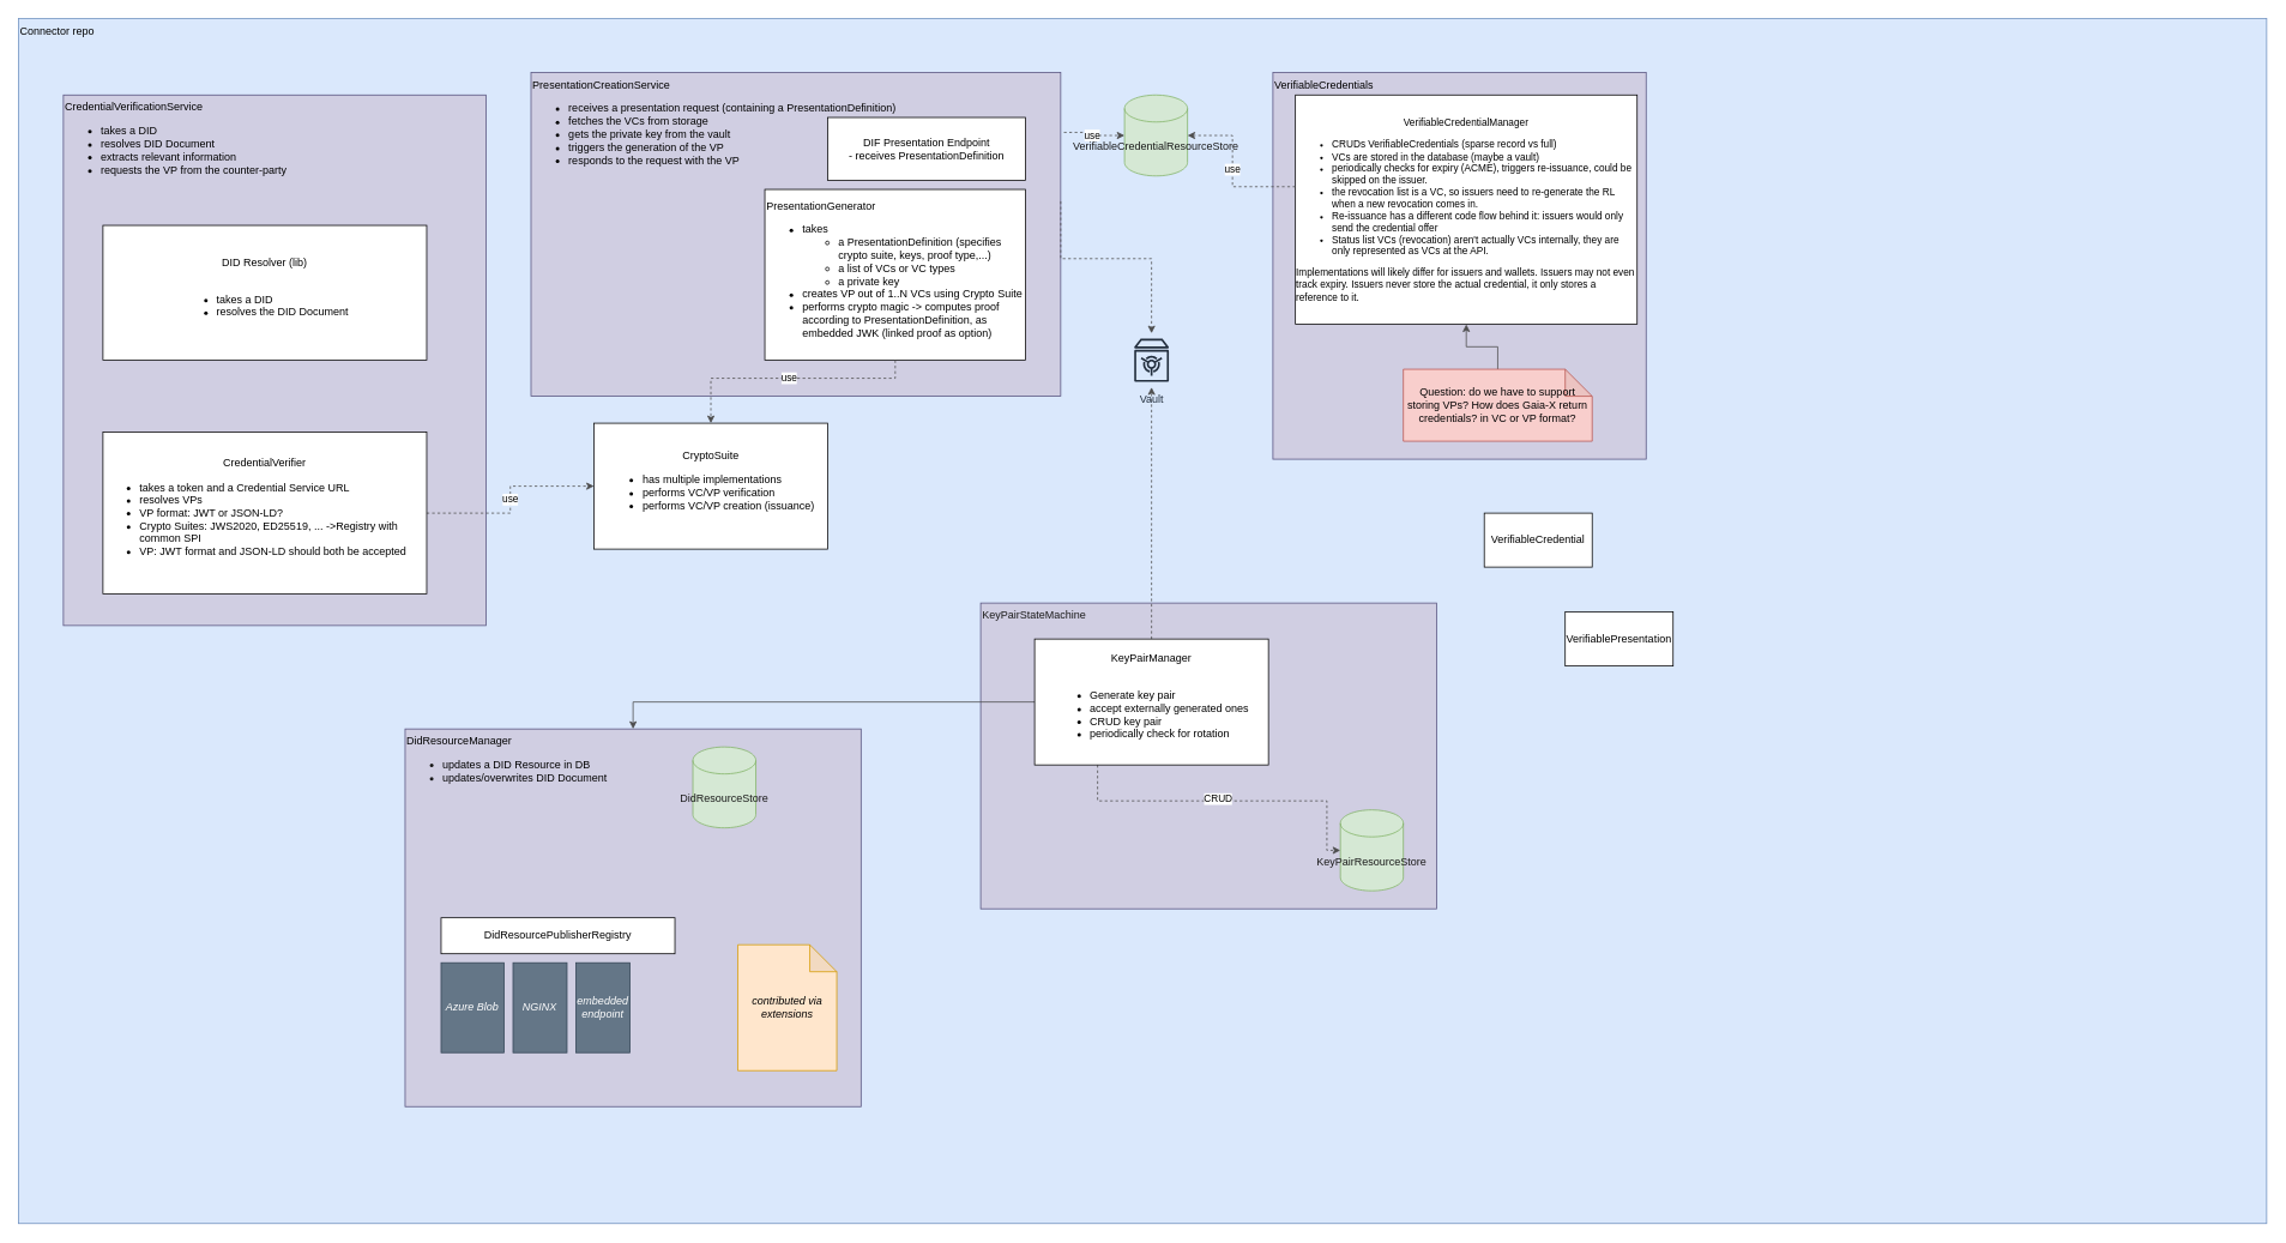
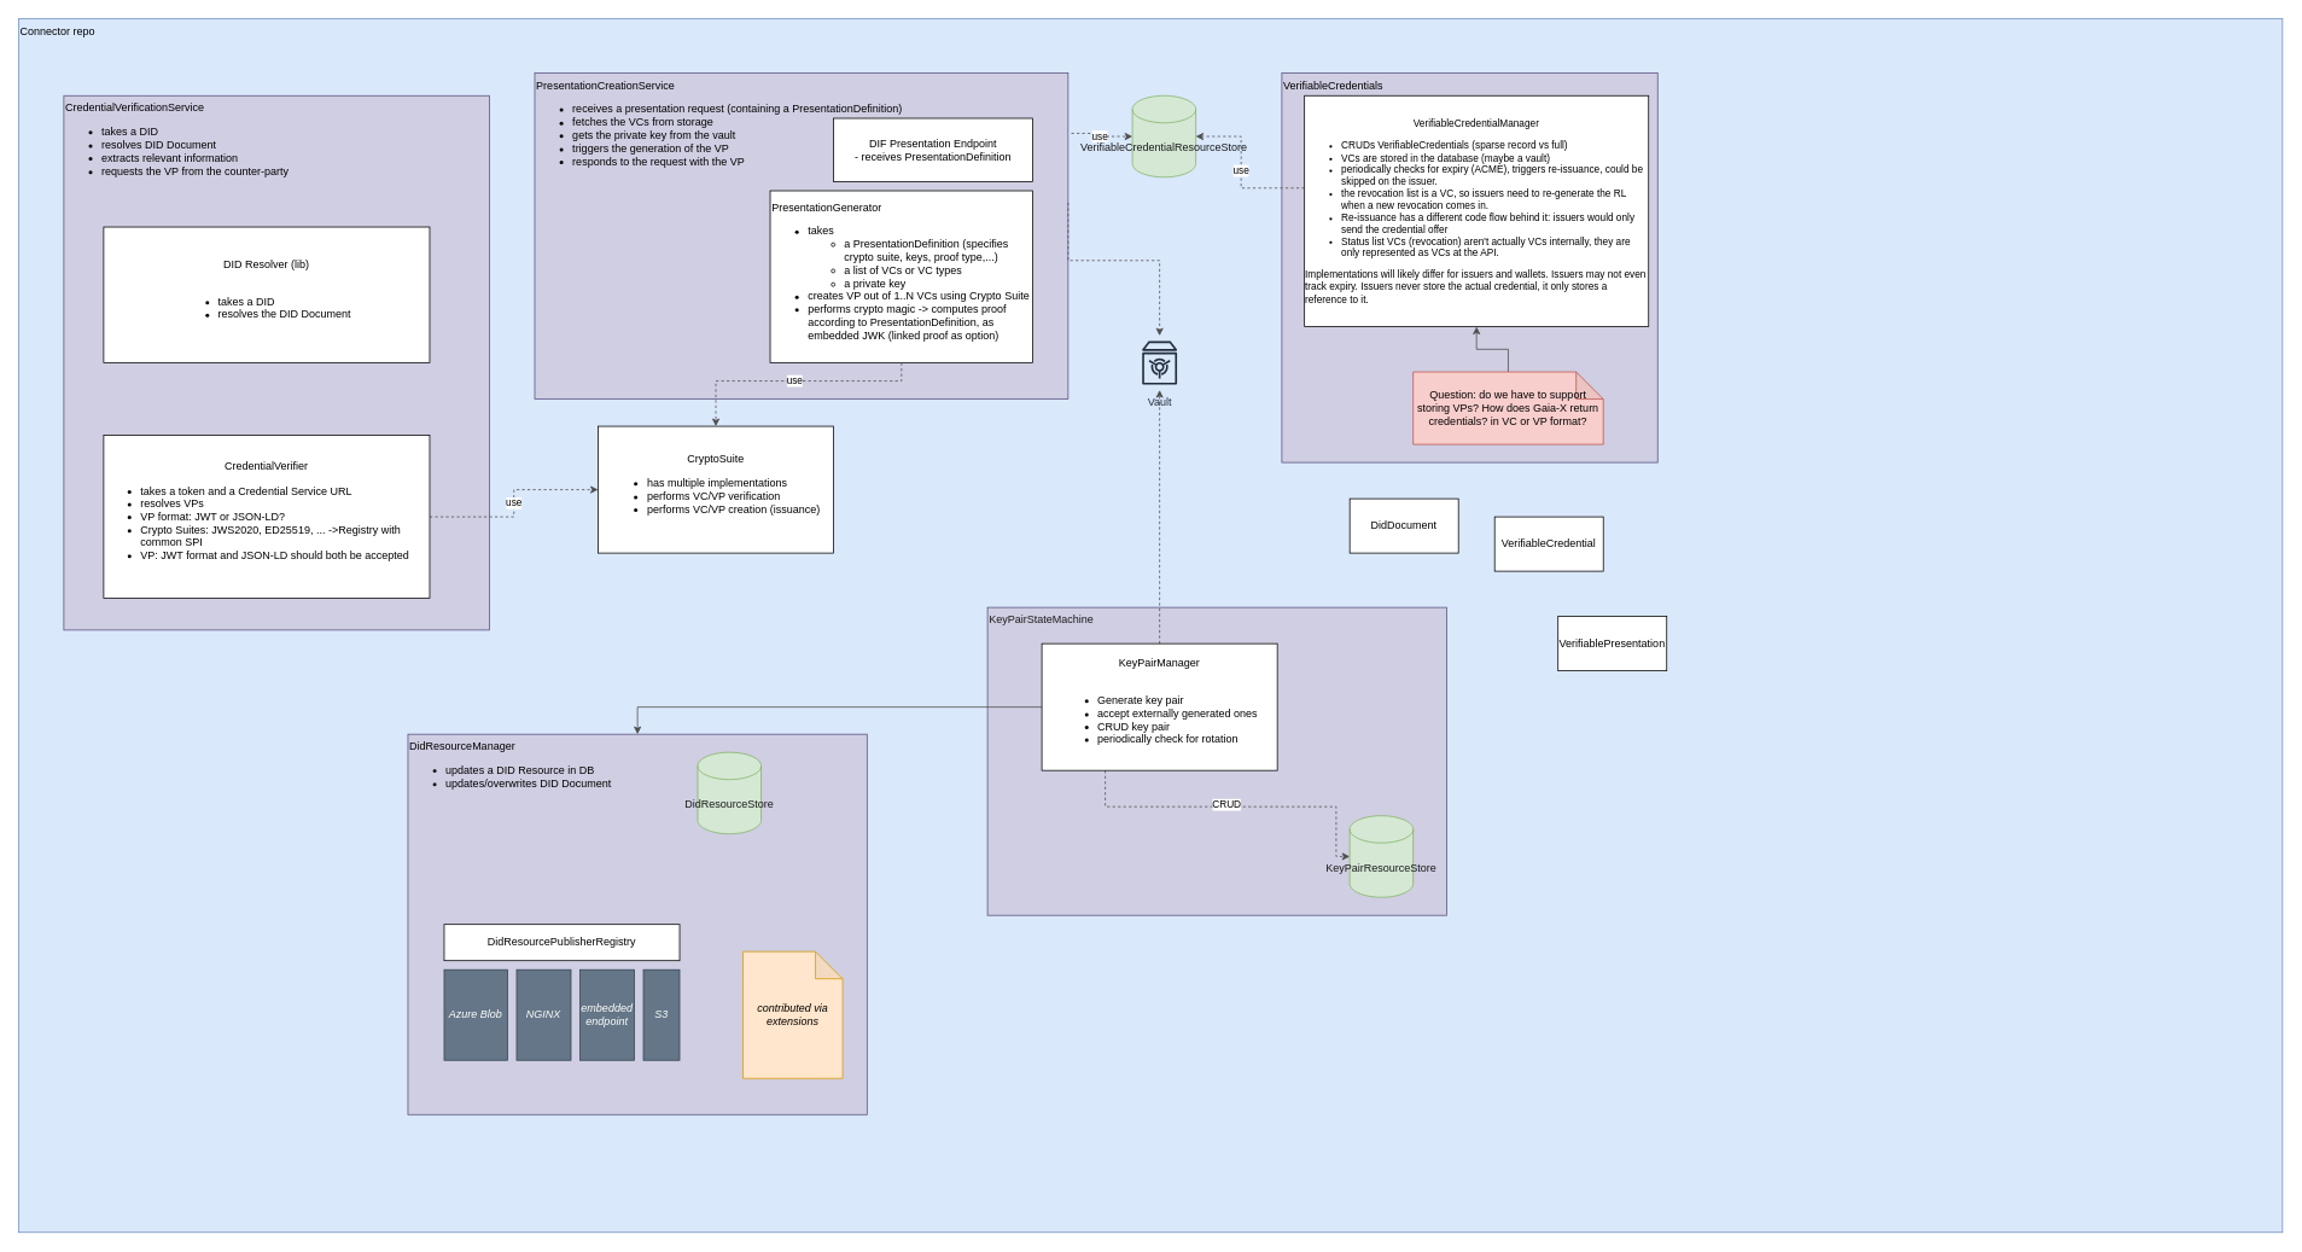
  <mxCell id="0" />
  <mxCell id="1" parent="0" />
  <mxCell id="2" value="Connector repo" style="rounded=0;whiteSpace=wrap;html=1;fillColor=#dae8fc;strokeColor=#6c8ebf;align=left;verticalAlign=top;" parent="1" vertex="1"><mxGeometry x="20" y="20" width="2500" height="1340" as="geometry" /></mxCell>
  <mxCell id="3" value="&lt;font color=&quot;#000000&quot;&gt;&lt;span style=&quot;text-align: center;&quot;&gt;DidResourceManager&lt;/span&gt;&lt;br style=&quot;text-align: center;&quot;&gt;&lt;/font&gt;&lt;ul style=&quot;text-align: center;&quot;&gt;&lt;li style=&quot;text-align: left;&quot;&gt;&lt;font color=&quot;#000000&quot;&gt;updates a DID Resource in DB&lt;/font&gt;&lt;/li&gt;&lt;li style=&quot;text-align: left;&quot;&gt;&lt;font color=&quot;#000000&quot;&gt;updates/overwrites DID Document&lt;/font&gt;&lt;/li&gt;&lt;/ul&gt;" style="rounded=0;whiteSpace=wrap;html=1;fillColor=#d0cee2;strokeColor=#56517e;align=left;verticalAlign=top;fontColor=#1A1A1A;" vertex="1" parent="1"><mxGeometry x="450" y="810" width="507" height="420" as="geometry" /></mxCell>
  <mxCell id="4" value="PresentationCreationService&lt;br&gt;&lt;ul&gt;&lt;li&gt;receives a presentation request (containing a PresentationDefinition)&lt;/li&gt;&lt;li&gt;fetches the VCs from storage&lt;/li&gt;&lt;li&gt;gets the private key from the vault&amp;nbsp;&lt;/li&gt;&lt;li&gt;triggers the generation of the VP&lt;/li&gt;&lt;li&gt;responds to the request with the VP&lt;/li&gt;&lt;/ul&gt;" style="rounded=0;whiteSpace=wrap;html=1;fillColor=#d0cee2;strokeColor=#56517e;align=left;verticalAlign=top;fontColor=#000000;" parent="1" vertex="1"><mxGeometry x="590" y="80" width="589" height="360" as="geometry" /></mxCell>
  <mxCell id="5" value="VerifiableCredentials" style="rounded=0;whiteSpace=wrap;html=1;fillColor=#d0cee2;strokeColor=#56517e;align=left;verticalAlign=top;fontColor=#000000;" parent="1" vertex="1"><mxGeometry x="1415" y="80" width="415" height="430" as="geometry" /></mxCell>
  <mxCell id="6" value="KeyPairStateMachine" style="rounded=0;whiteSpace=wrap;html=1;fillColor=#d0cee2;strokeColor=#56517e;align=left;verticalAlign=top;fontColor=#1A1A1A;" parent="1" vertex="1"><mxGeometry x="1090" y="670" width="507" height="340" as="geometry" /></mxCell>
  <mxCell id="7" value="&lt;span style=&quot;color: rgb(0, 0, 0); background-color: initial;&quot;&gt;CredentialVerificationService&lt;/span&gt;&lt;br style=&quot;color: rgb(0, 0, 0); background-color: initial; border-color: var(--border-color);&quot;&gt;&lt;div style=&quot;color: rgb(0, 0, 0); background-color: initial; border-color: var(--border-color);&quot;&gt;&lt;ul style=&quot;border-color: var(--border-color);&quot;&gt;&lt;li style=&quot;border-color: var(--border-color);&quot;&gt;takes a DID&amp;nbsp;&lt;/li&gt;&lt;li style=&quot;border-color: var(--border-color);&quot;&gt;resolves DID Document&lt;/li&gt;&lt;li style=&quot;border-color: var(--border-color);&quot;&gt;extracts relevant information&lt;/li&gt;&lt;li style=&quot;border-color: var(--border-color);&quot;&gt;requests the VP from the counter-party&lt;/li&gt;&lt;/ul&gt;&lt;/div&gt;" style="rounded=0;whiteSpace=wrap;html=1;fillColor=#d0cee2;strokeColor=#56517e;align=left;verticalAlign=top;fontColor=#1A1A1A;" parent="1" vertex="1"><mxGeometry x="70" y="105" width="470" height="590" as="geometry" /></mxCell>
  <mxCell id="8" value="DID Resolver (lib)&lt;br style=&quot;border-color: var(--border-color);&quot;&gt;&lt;br style=&quot;border-color: var(--border-color);&quot;&gt;&lt;div style=&quot;border-color: var(--border-color); text-align: left;&quot;&gt;&lt;ul style=&quot;border-color: var(--border-color);&quot;&gt;&lt;li style=&quot;border-color: var(--border-color);&quot;&gt;takes a DID&lt;/li&gt;&lt;li style=&quot;border-color: var(--border-color);&quot;&gt;resolves the DID Document&lt;/li&gt;&lt;/ul&gt;&lt;/div&gt;" style="rounded=0;whiteSpace=wrap;html=1;" parent="1" vertex="1"><mxGeometry x="114" y="250" width="360" height="150" as="geometry" /></mxCell>
  <mxCell id="9" value="VerifiableCredential" style="rounded=0;whiteSpace=wrap;html=1;" parent="1" vertex="1"><mxGeometry x="1650" y="570" width="120" height="60" as="geometry" /></mxCell>
- <mxCell id="10" value="VerifiablePresentation" style="rounded=0;whiteSpace=wrap;html=1;" parent="1" vertex="1"><mxGeometry x="1740" y="680" width="120" height="60" as="geometry" /></mxCell>
+ <mxCell id="10" value="VerifiablePresentation" style="rounded=0;whiteSpace=wrap;html=1;" parent="1" vertex="1"><mxGeometry x="1720" y="680" width="120" height="60" as="geometry" /></mxCell>
  <mxCell id="11" value="VerifiableCredentialManager&lt;br style=&quot;font-size: 11px;&quot;&gt;&lt;ul style=&quot;font-size: 11px;&quot;&gt;&lt;li style=&quot;text-align: left; font-size: 11px;&quot;&gt;CRUDs VerifiableCredentials (sparse record vs full)&lt;/li&gt;&lt;li style=&quot;text-align: left; font-size: 11px;&quot;&gt;VCs are stored in the database (maybe a vault)&lt;/li&gt;&lt;li style=&quot;text-align: left; font-size: 11px;&quot;&gt;periodically checks for expiry (ACME), triggers re-issuance, could be skipped on the issuer.&amp;nbsp;&lt;/li&gt;&lt;li style=&quot;text-align: left; font-size: 11px;&quot;&gt;the revocation list is a VC, so issuers need to re-generate the RL when a new revocation comes in.&amp;nbsp;&lt;/li&gt;&lt;li style=&quot;text-align: left; font-size: 11px;&quot;&gt;Re-issuance has a different code flow behind it: issuers would only send the credential offer&lt;/li&gt;&lt;li style=&quot;text-align: left; font-size: 11px;&quot;&gt;Status list VCs (revocation) aren't actually VCs internally, they are only represented as VCs at the API.&lt;/li&gt;&lt;/ul&gt;&lt;div style=&quot;text-align: left; font-size: 11px;&quot;&gt;Implementations will likely differ for issuers and wallets. Issuers may not even track expiry. Issuers never store the actual credential, it only stores a reference to it.&lt;/div&gt;" style="rounded=0;whiteSpace=wrap;html=1;fontSize=11;" parent="1" vertex="1"><mxGeometry x="1440" y="105" width="380" height="255" as="geometry" /></mxCell>
  <mxCell id="12" style="edgeStyle=orthogonalEdgeStyle;rounded=0;orthogonalLoop=1;jettySize=auto;html=1;strokeColor=#4D4D4D;" parent="1" source="13" target="11" edge="1"><mxGeometry relative="1" as="geometry" /></mxCell>
  <mxCell id="13" value="Question: do we have to support storing VPs? How does Gaia-X return credentials? in VC or VP format?" style="shape=note;whiteSpace=wrap;html=1;backgroundOutline=1;darkOpacity=0.05;fillColor=#f8cecc;strokeColor=#b85450;fontColor=#000000;" parent="1" vertex="1"><mxGeometry x="1560" y="410" width="210" height="80" as="geometry" /></mxCell>
  <mxCell id="14" style="edgeStyle=orthogonalEdgeStyle;rounded=0;orthogonalLoop=1;jettySize=auto;html=1;dashed=1;strokeColor=#4D4D4D;" parent="1" source="18" target="19" edge="1"><mxGeometry relative="1" as="geometry" /></mxCell>
  <mxCell id="15" style="edgeStyle=orthogonalEdgeStyle;rounded=0;orthogonalLoop=1;jettySize=auto;html=1;entryX=0.5;entryY=0;entryDx=0;entryDy=0;exitX=0;exitY=0.5;exitDx=0;exitDy=0;strokeColor=#4D4D4D;" parent="1" source="18" target="3" edge="1"><mxGeometry relative="1" as="geometry"><mxPoint x="740" y="840" as="targetPoint" /></mxGeometry></mxCell>
  <mxCell id="16" style="edgeStyle=orthogonalEdgeStyle;rounded=0;orthogonalLoop=1;jettySize=auto;html=1;dashed=1;strokeColor=#4D4D4D;" parent="1" source="18" target="31" edge="1"><mxGeometry relative="1" as="geometry"><Array as="points"><mxPoint x="1220" y="890" /><mxPoint x="1475" y="890" /></Array></mxGeometry></mxCell>
  <mxCell id="17" value="CRUD" style="edgeLabel;html=1;align=center;verticalAlign=middle;resizable=0;points=[];" parent="16" vertex="1" connectable="0"><mxGeometry x="-0.054" y="3" relative="1" as="geometry"><mxPoint as="offset" /></mxGeometry></mxCell>
  <mxCell id="18" value="KeyPairManager&lt;br&gt;&lt;br&gt;&lt;ul&gt;&lt;li style=&quot;text-align: left;&quot;&gt;Generate key pair&lt;/li&gt;&lt;li style=&quot;text-align: left;&quot;&gt;accept externally generated ones&lt;/li&gt;&lt;li style=&quot;text-align: left;&quot;&gt;CRUD key pair&lt;/li&gt;&lt;li style=&quot;text-align: left;&quot;&gt;periodically check for rotation&lt;/li&gt;&lt;/ul&gt;" style="rounded=0;whiteSpace=wrap;html=1;" parent="1" vertex="1"><mxGeometry x="1150" y="710" width="260" height="140" as="geometry" /></mxCell>
  <mxCell id="19" value="Vault" style="sketch=0;outlineConnect=0;fontColor=#232F3E;gradientColor=none;strokeColor=#232F3E;fillColor=none;dashed=0;verticalLabelPosition=bottom;verticalAlign=top;align=center;html=1;fontSize=12;fontStyle=0;aspect=fixed;shape=mxgraph.aws4.resourceIcon;resIcon=mxgraph.aws4.vault;" parent="1" vertex="1"><mxGeometry x="1250" y="370" width="60" height="60" as="geometry" /></mxCell>
  <mxCell id="20" value="Azure Blob" style="rounded=0;whiteSpace=wrap;html=1;fillColor=#647687;fontColor=#ffffff;strokeColor=#314354;fontStyle=2" parent="1" vertex="1"><mxGeometry x="490" y="1070" width="70" height="100" as="geometry" /></mxCell>
  <mxCell id="21" value="NGINX" style="rounded=0;whiteSpace=wrap;html=1;fillColor=#647687;fontColor=#ffffff;strokeColor=#314354;fontStyle=2" parent="1" vertex="1"><mxGeometry x="570" y="1070" width="60" height="100" as="geometry" /></mxCell>
+ <mxCell id="22" value="S3" style="rounded=0;whiteSpace=wrap;html=1;fillColor=#647687;fontColor=#ffffff;strokeColor=#314354;fontStyle=2" parent="1" vertex="1"><mxGeometry x="710" y="1070" width="40" height="100" as="geometry" /></mxCell>
  <mxCell id="23" value="DidResourcePublisherRegistry" style="rounded=0;whiteSpace=wrap;html=1;" parent="1" vertex="1"><mxGeometry x="490" y="1020" width="260" height="40" as="geometry" /></mxCell>
  <mxCell id="24" value="embedded endpoint" style="rounded=0;whiteSpace=wrap;html=1;fillColor=#647687;fontColor=#ffffff;strokeColor=#314354;fontStyle=2" parent="1" vertex="1"><mxGeometry x="640" y="1070" width="60" height="100" as="geometry" /></mxCell>
  <mxCell id="25" value="contributed via extensions" style="shape=note;whiteSpace=wrap;html=1;backgroundOutline=1;darkOpacity=0.05;fontStyle=2;fillColor=#ffe6cc;strokeColor=#d79b00;fontColor=#000000;" parent="1" vertex="1"><mxGeometry x="820" y="1050" width="110" height="140" as="geometry" /></mxCell>
  <mxCell id="26" value="use" style="edgeStyle=orthogonalEdgeStyle;rounded=0;orthogonalLoop=1;jettySize=auto;html=1;entryX=0;entryY=0.5;entryDx=0;entryDy=0;entryPerimeter=0;dashed=1;strokeColor=#4D4D4D;exitX=1.006;exitY=0.185;exitDx=0;exitDy=0;exitPerimeter=0;" parent="1" source="4" target="30" edge="1"><mxGeometry relative="1" as="geometry" /></mxCell>
  <mxCell id="27" style="edgeStyle=orthogonalEdgeStyle;rounded=0;orthogonalLoop=1;jettySize=auto;html=1;dashed=1;strokeColor=#4D4D4D;exitX=1;exitY=0.398;exitDx=0;exitDy=0;exitPerimeter=0;" parent="1" source="4" target="19" edge="1"><mxGeometry relative="1" as="geometry"><Array as="points"><mxPoint x="1280" y="287" /></Array></mxGeometry></mxCell>
  <mxCell id="28" value="PresentationGenerator&lt;br&gt;&lt;ul&gt;&lt;li style=&quot;&quot;&gt;takes&amp;nbsp;&lt;/li&gt;&lt;ul&gt;&lt;li style=&quot;&quot;&gt;a PresentationDefinition (specifies crypto suite, keys, proof type,...)&lt;/li&gt;&lt;li style=&quot;&quot;&gt;a list of VCs or VC types&lt;/li&gt;&lt;li style=&quot;&quot;&gt;a private key&lt;/li&gt;&lt;/ul&gt;&lt;li style=&quot;&quot;&gt;creates VP out of 1..N VCs using Crypto Suite&lt;/li&gt;&lt;li style=&quot;&quot;&gt;performs crypto magic -&amp;gt; computes proof according to PresentationDefinition, as embedded JWK (linked proof as option)&lt;/li&gt;&lt;/ul&gt;" style="rounded=0;whiteSpace=wrap;html=1;align=left;" parent="1" vertex="1"><mxGeometry x="850" y="210" width="290" height="190" as="geometry" /></mxCell>
  <mxCell id="29" value="CryptoSuite&lt;br&gt;&lt;ul&gt;&lt;li style=&quot;text-align: left;&quot;&gt;has multiple implementations&lt;/li&gt;&lt;li style=&quot;text-align: left;&quot;&gt;performs VC/VP verification&lt;/li&gt;&lt;li style=&quot;text-align: left;&quot;&gt;performs VC/VP creation (issuance)&lt;/li&gt;&lt;/ul&gt;" style="rounded=0;whiteSpace=wrap;html=1;" parent="1" vertex="1"><mxGeometry x="660" y="470" width="260" height="140" as="geometry" /></mxCell>
  <mxCell id="30" value="VerifiableCredentialResourceStore" style="shape=cylinder3;whiteSpace=wrap;html=1;boundedLbl=1;backgroundOutline=1;size=15;fillColor=#d5e8d4;strokeColor=#82b366;fontColor=#1A1A1A;" parent="1" vertex="1"><mxGeometry x="1250" y="105" width="70" height="90" as="geometry" /></mxCell>
  <mxCell id="31" value="KeyPairResourceStore" style="shape=cylinder3;whiteSpace=wrap;html=1;boundedLbl=1;backgroundOutline=1;size=15;fillColor=#d5e8d4;strokeColor=#82b366;fontColor=#1A1A1A;" parent="1" vertex="1"><mxGeometry x="1490" y="900" width="70" height="90" as="geometry" /></mxCell>
  <mxCell id="32" value="use" style="edgeStyle=orthogonalEdgeStyle;rounded=0;orthogonalLoop=1;jettySize=auto;html=1;entryX=0;entryY=0.5;entryDx=0;entryDy=0;dashed=1;strokeColor=#4D4D4D;" parent="1" source="33" target="29" edge="1"><mxGeometry relative="1" as="geometry" /></mxCell>
  <mxCell id="33" value="&lt;div style=&quot;border-color: var(--border-color);&quot;&gt;&lt;span style=&quot;background-color: initial;&quot;&gt;CredentialVerifier&lt;/span&gt;&lt;br style=&quot;background-color: initial; border-color: var(--border-color); text-align: center;&quot;&gt;&lt;div style=&quot;background-color: initial; border-color: var(--border-color);&quot;&gt;&lt;ul style=&quot;border-color: var(--border-color);&quot;&gt;&lt;li style=&quot;text-align: left; border-color: var(--border-color);&quot;&gt;&lt;span style=&quot;border-color: var(--border-color); background-color: initial;&quot;&gt;takes a token and a Credential Service URL&lt;/span&gt;&lt;/li&gt;&lt;li style=&quot;text-align: left; border-color: var(--border-color);&quot;&gt;&lt;span style=&quot;border-color: var(--border-color); background-color: initial;&quot;&gt;resolves VPs&lt;/span&gt;&lt;/li&gt;&lt;li style=&quot;text-align: left; border-color: var(--border-color);&quot;&gt;&lt;span style=&quot;border-color: var(--border-color); background-color: initial;&quot;&gt;VP format: JWT or JSON-LD?&lt;/span&gt;&lt;/li&gt;&lt;li style=&quot;text-align: left; border-color: var(--border-color);&quot;&gt;&lt;span style=&quot;border-color: var(--border-color); background-color: initial;&quot;&gt;Crypto Suites: JWS2020, ED25519, ... -&amp;gt;&lt;/span&gt;Registry with common SPI&lt;/li&gt;&lt;li style=&quot;text-align: left; border-color: var(--border-color);&quot;&gt;VP: JWT format and JSON-LD should both be accepted&lt;/li&gt;&lt;/ul&gt;&lt;/div&gt;&lt;/div&gt;" style="rounded=0;whiteSpace=wrap;html=1;" parent="1" vertex="1"><mxGeometry x="114" y="480" width="360" height="180" as="geometry" /></mxCell>
+ <mxCell id="34" value="DidDocument" style="rounded=0;whiteSpace=wrap;html=1;" parent="1" vertex="1"><mxGeometry x="1490" y="550" width="120" height="60" as="geometry" /></mxCell>
  <mxCell id="35" value="DIF Presentation Endpoint&lt;br&gt;- receives PresentationDefinition" style="rounded=0;whiteSpace=wrap;html=1;" parent="1" vertex="1"><mxGeometry x="920" y="130" width="220" height="70" as="geometry" /></mxCell>
  <mxCell id="36" value="use" style="edgeStyle=orthogonalEdgeStyle;rounded=0;orthogonalLoop=1;jettySize=auto;html=1;entryX=0.5;entryY=0;entryDx=0;entryDy=0;dashed=1;strokeColor=#4D4D4D;" parent="1" source="28" target="29" edge="1"><mxGeometry relative="1" as="geometry"><mxPoint x="484" y="580.034" as="sourcePoint" /><mxPoint x="670" y="550" as="targetPoint" /><Array as="points"><mxPoint x="995" y="420" /><mxPoint x="790" y="420" /></Array></mxGeometry></mxCell>
  <mxCell id="37" value="use" style="edgeStyle=orthogonalEdgeStyle;rounded=0;orthogonalLoop=1;jettySize=auto;html=1;dashed=1;strokeColor=#4D4D4D;" parent="1" source="11" target="30" edge="1"><mxGeometry relative="1" as="geometry"><mxPoint x="1192.534" y="156.6" as="sourcePoint" /><mxPoint x="1260" y="160" as="targetPoint" /><Array as="points"><mxPoint x="1370" y="207" /><mxPoint x="1370" y="150" /></Array></mxGeometry></mxCell>
  <mxCell id="38" value="DidResourceStore" style="shape=cylinder3;whiteSpace=wrap;html=1;boundedLbl=1;backgroundOutline=1;size=15;fillColor=#d5e8d4;strokeColor=#82b366;fontColor=#1A1A1A;" parent="1" vertex="1"><mxGeometry x="770" y="830" width="70" height="90" as="geometry" /></mxCell>
